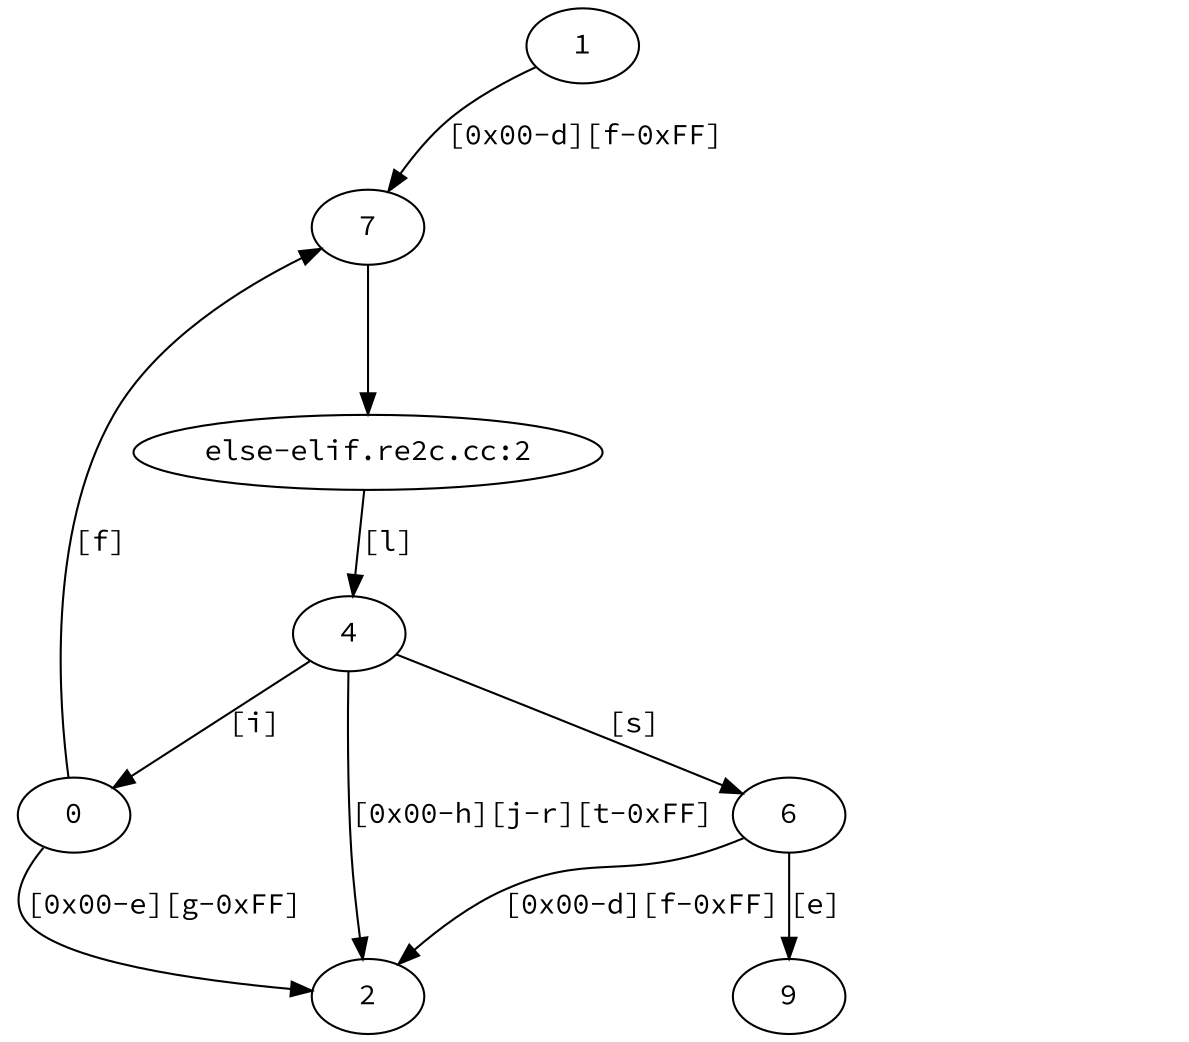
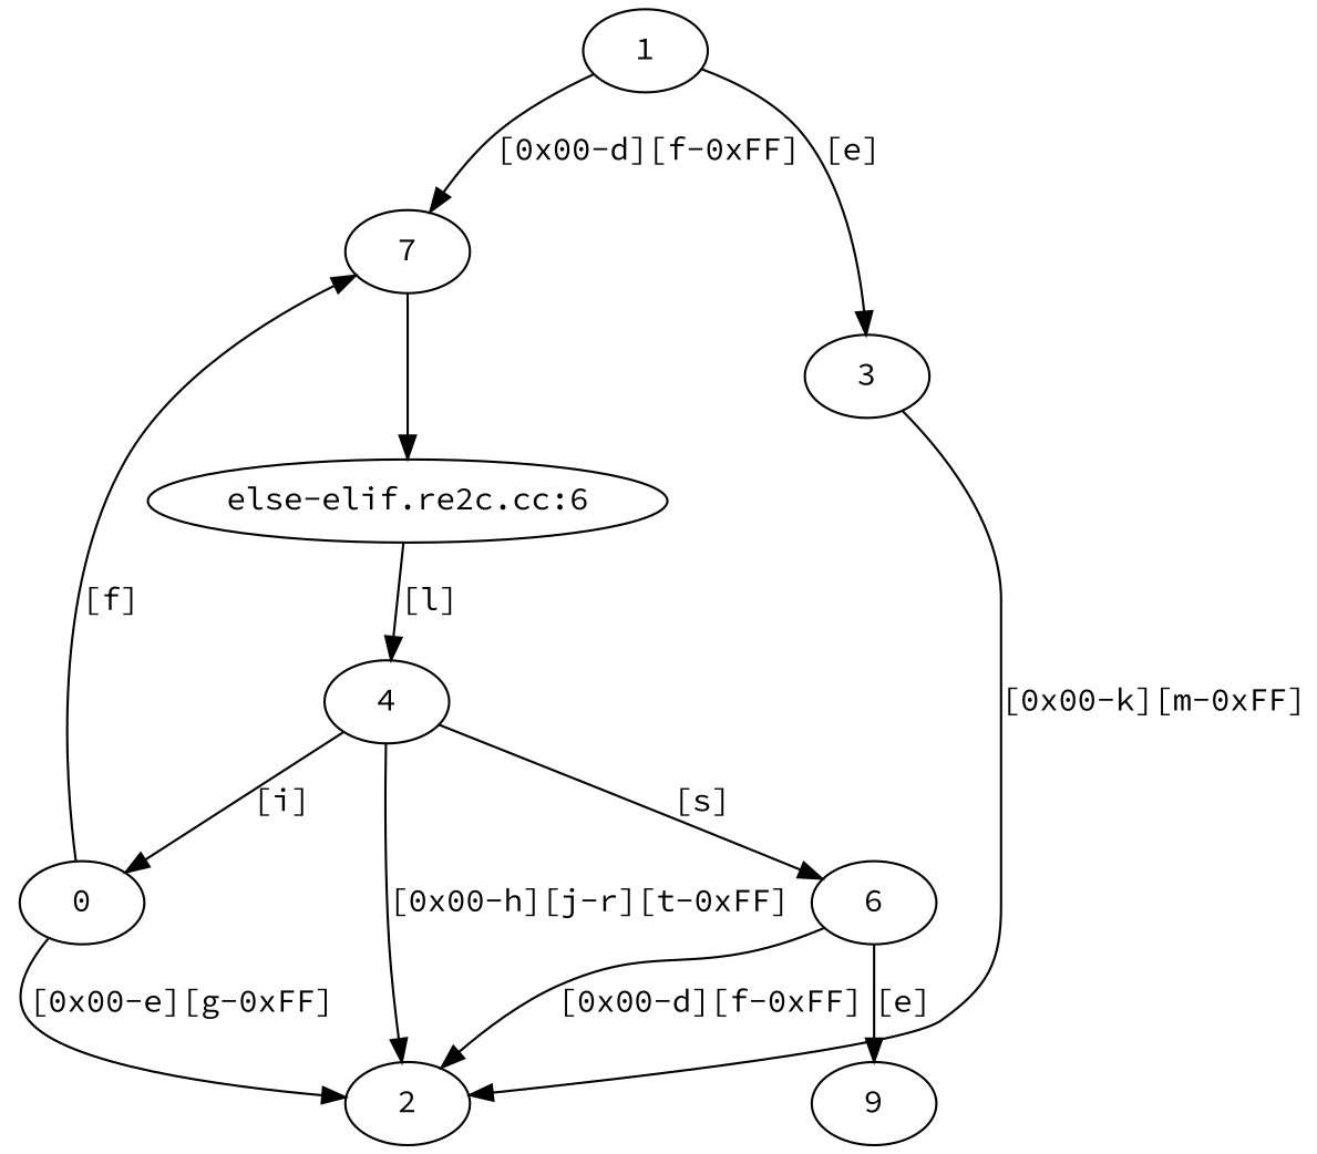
  digraph {
    fontname="Source Code Pro"
    node [fontname="Source Code Pro"]
    edge [fontname="Source Code Pro"]
    1
+   3
    7
    2
    4
    n6 [label=0]
    6
    9
-   n9 [label="else-elif.re2c.cc:2"]
+   n9 [label="else-elif.re2c.cc:6"]
+   1 -> 3 [label="[e]"]
    1 -> 7 [label="[0x00-d][f-0xFF]"]
+   3 -> 2 [label="[0x00-k][m-0xFF]"]
    7 -> n9
    4 -> 2 [label="[0x00-h][j-r][t-0xFF]"]
    4 -> n6 [label="[i]"]
    4 -> 6 [label="[s]"]
    n6 -> 7 [label="[f]"]
    n6 -> 2 [label="[0x00-e][g-0xFF]"]
    6 -> 2 [label="[0x00-d][f-0xFF]"]
    6 -> 9 [label="[e]"]
    n9 -> 4 [label="[l]"]
  }
